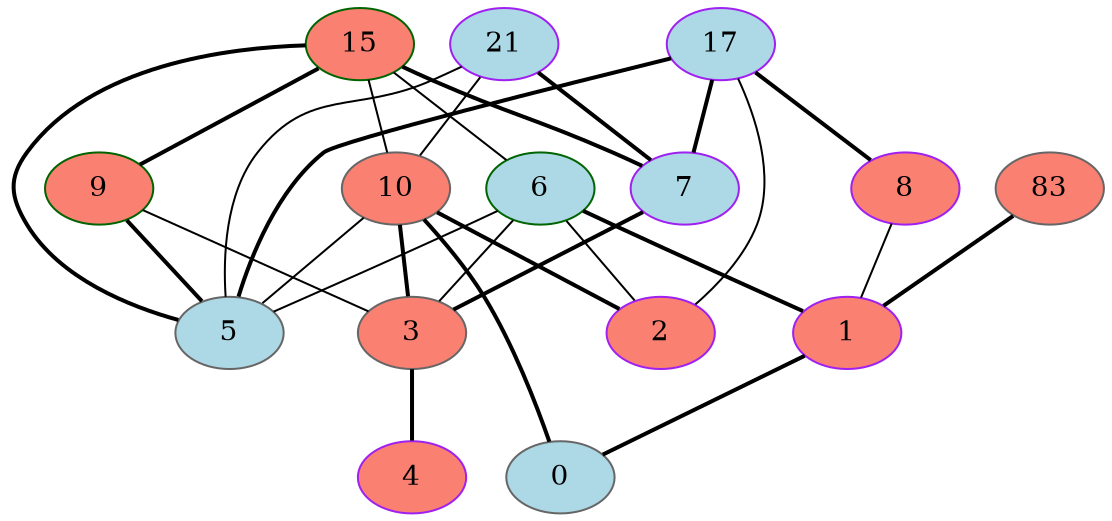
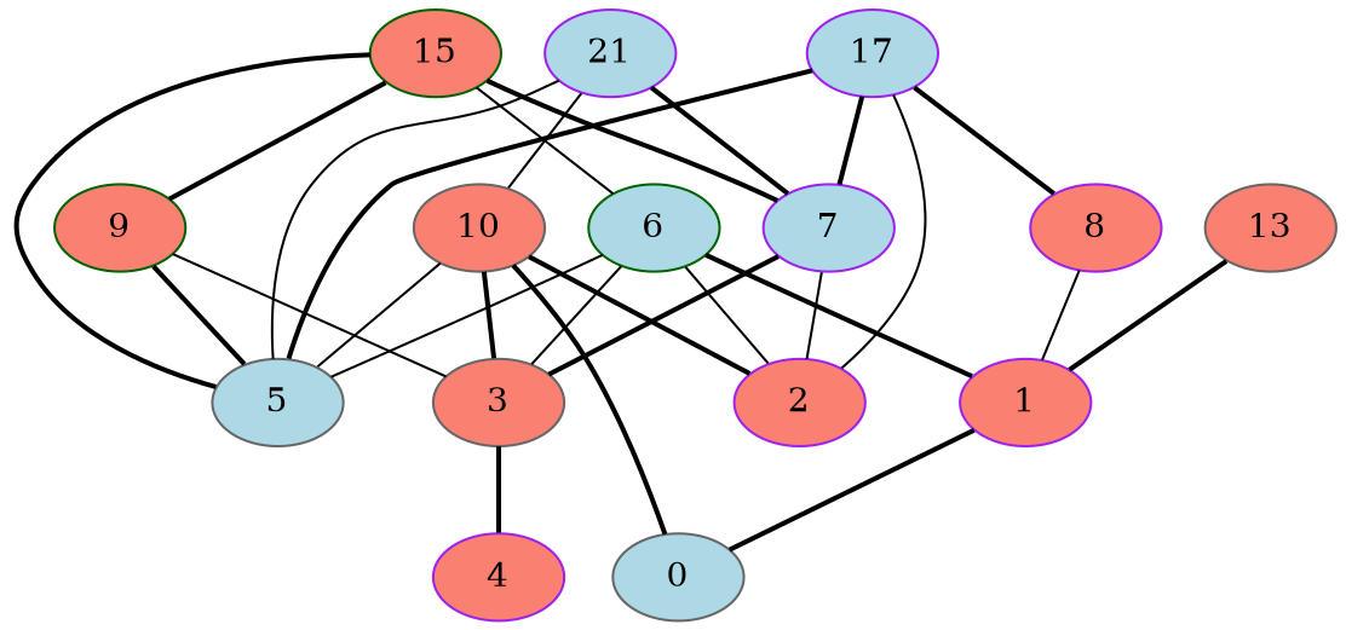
  digraph {
    rankdir=BT
    node [color=purple fillcolor=salmon style=filled]
    edge [arrowhead=both style=bold]
    0 [color=gray40 fillcolor=lightblue]
    1
    10 [color=gray40]
    6 [color=darkgreen fillcolor=lightblue]
    8
-   13 [color=gray40 label=83]
+   13 [color=gray40]
    n7 [fillcolor=lightblue label=21]
    n8 [color=darkgreen label=15]
    n9 [fillcolor=lightblue label=17]
    2
    7 [fillcolor=lightblue]
    3 [color=gray40]
    9 [color=darkgreen]
    4
    5 [color=gray40 fillcolor=lightblue]
    0 -> 1
    0 -> 10
    1 -> 6
    1 -> 8 [style=solid]
    1 -> 13
    10 -> n7 [style=solid]
-   10 -> n8 [style=solid]
    6 -> n8 [style=solid]
    8 -> n9
    2 -> 10
    2 -> 6 [style=solid]
    2 -> n9 [style=solid]
+   2 -> 7 [style=solid]
    7 -> n7
    7 -> n8
    7 -> n9
    3 -> 10
    3 -> 6 [style=solid]
    3 -> 7
    3 -> 9 [style=solid]
    9 -> n8
    4 -> 3
    5 -> 10 [style=solid]
    5 -> 6 [style=solid]
    5 -> n7 [style=solid]
    5 -> n8
    5 -> n9
    5 -> 9
  }
